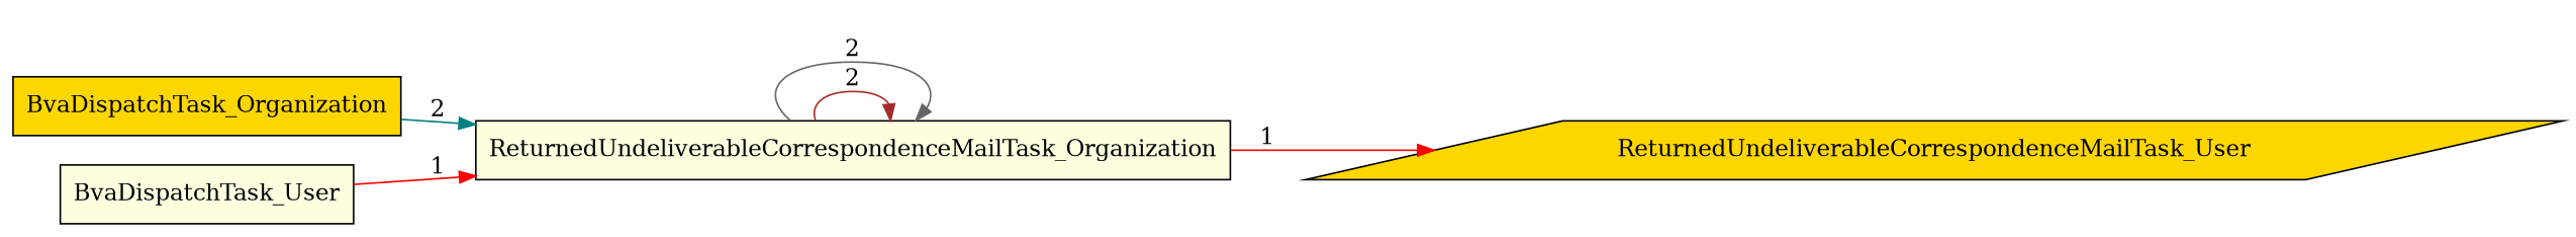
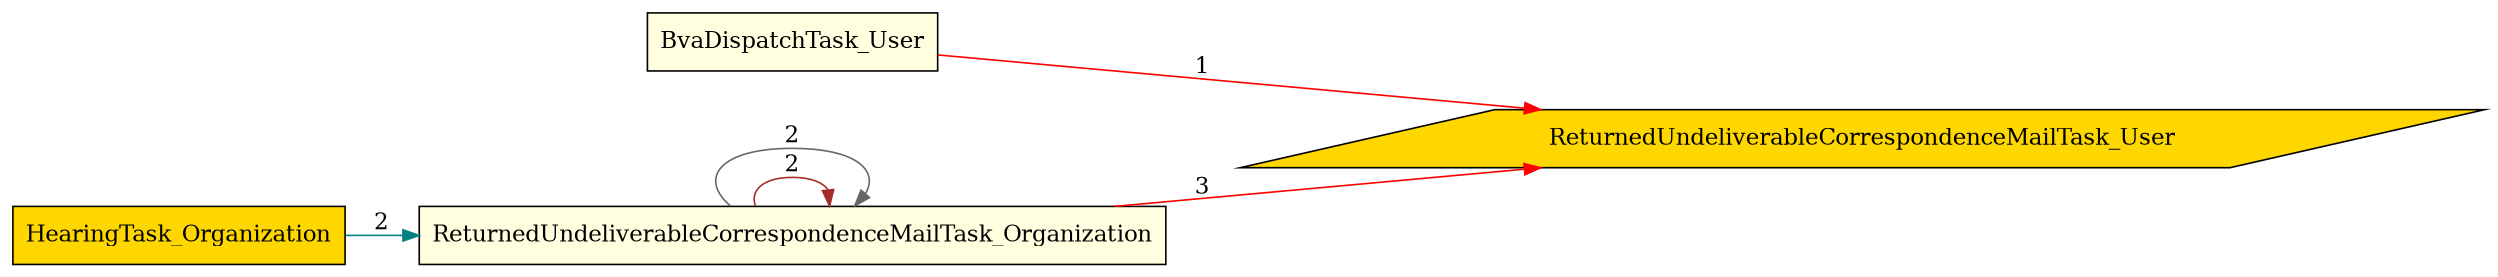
  digraph {
    rankdir=LR
    node [fillcolor=lightyellow shape=box style=filled]
    edge [color=red]
    ReturnedUndeliverableCorrespondenceMailTask_Organization
    ReturnedUndeliverableCorrespondenceMailTask_User [fillcolor=gold shape=parallelogram]
-   HearingTask_Organization [fillcolor=gold label=BvaDispatchTask_Organization]
+   HearingTask_Organization [fillcolor=gold]
    BvaDispatchTask_User
    ReturnedUndeliverableCorrespondenceMailTask_Organization -> ReturnedUndeliverableCorrespondenceMailTask_Organization [color=brown label=2]
    ReturnedUndeliverableCorrespondenceMailTask_Organization -> ReturnedUndeliverableCorrespondenceMailTask_Organization [color=gray40 label=2]
-   ReturnedUndeliverableCorrespondenceMailTask_Organization -> ReturnedUndeliverableCorrespondenceMailTask_User [label=1]
+   ReturnedUndeliverableCorrespondenceMailTask_Organization -> ReturnedUndeliverableCorrespondenceMailTask_User [label=3]
    HearingTask_Organization -> ReturnedUndeliverableCorrespondenceMailTask_Organization [color=teal label=2]
-   BvaDispatchTask_User -> ReturnedUndeliverableCorrespondenceMailTask_Organization [label=1]
+   BvaDispatchTask_User -> ReturnedUndeliverableCorrespondenceMailTask_User [label=1]
  }
